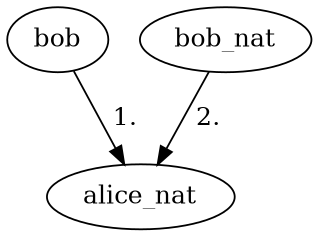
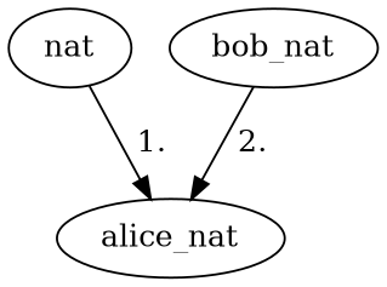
  digraph {
-   bob
+   bob [label=nat]
    alice_nat
    bob_nat
    bob -> alice_nat [label=" 1."]
    bob_nat -> alice_nat [label=" 2."]
  }
